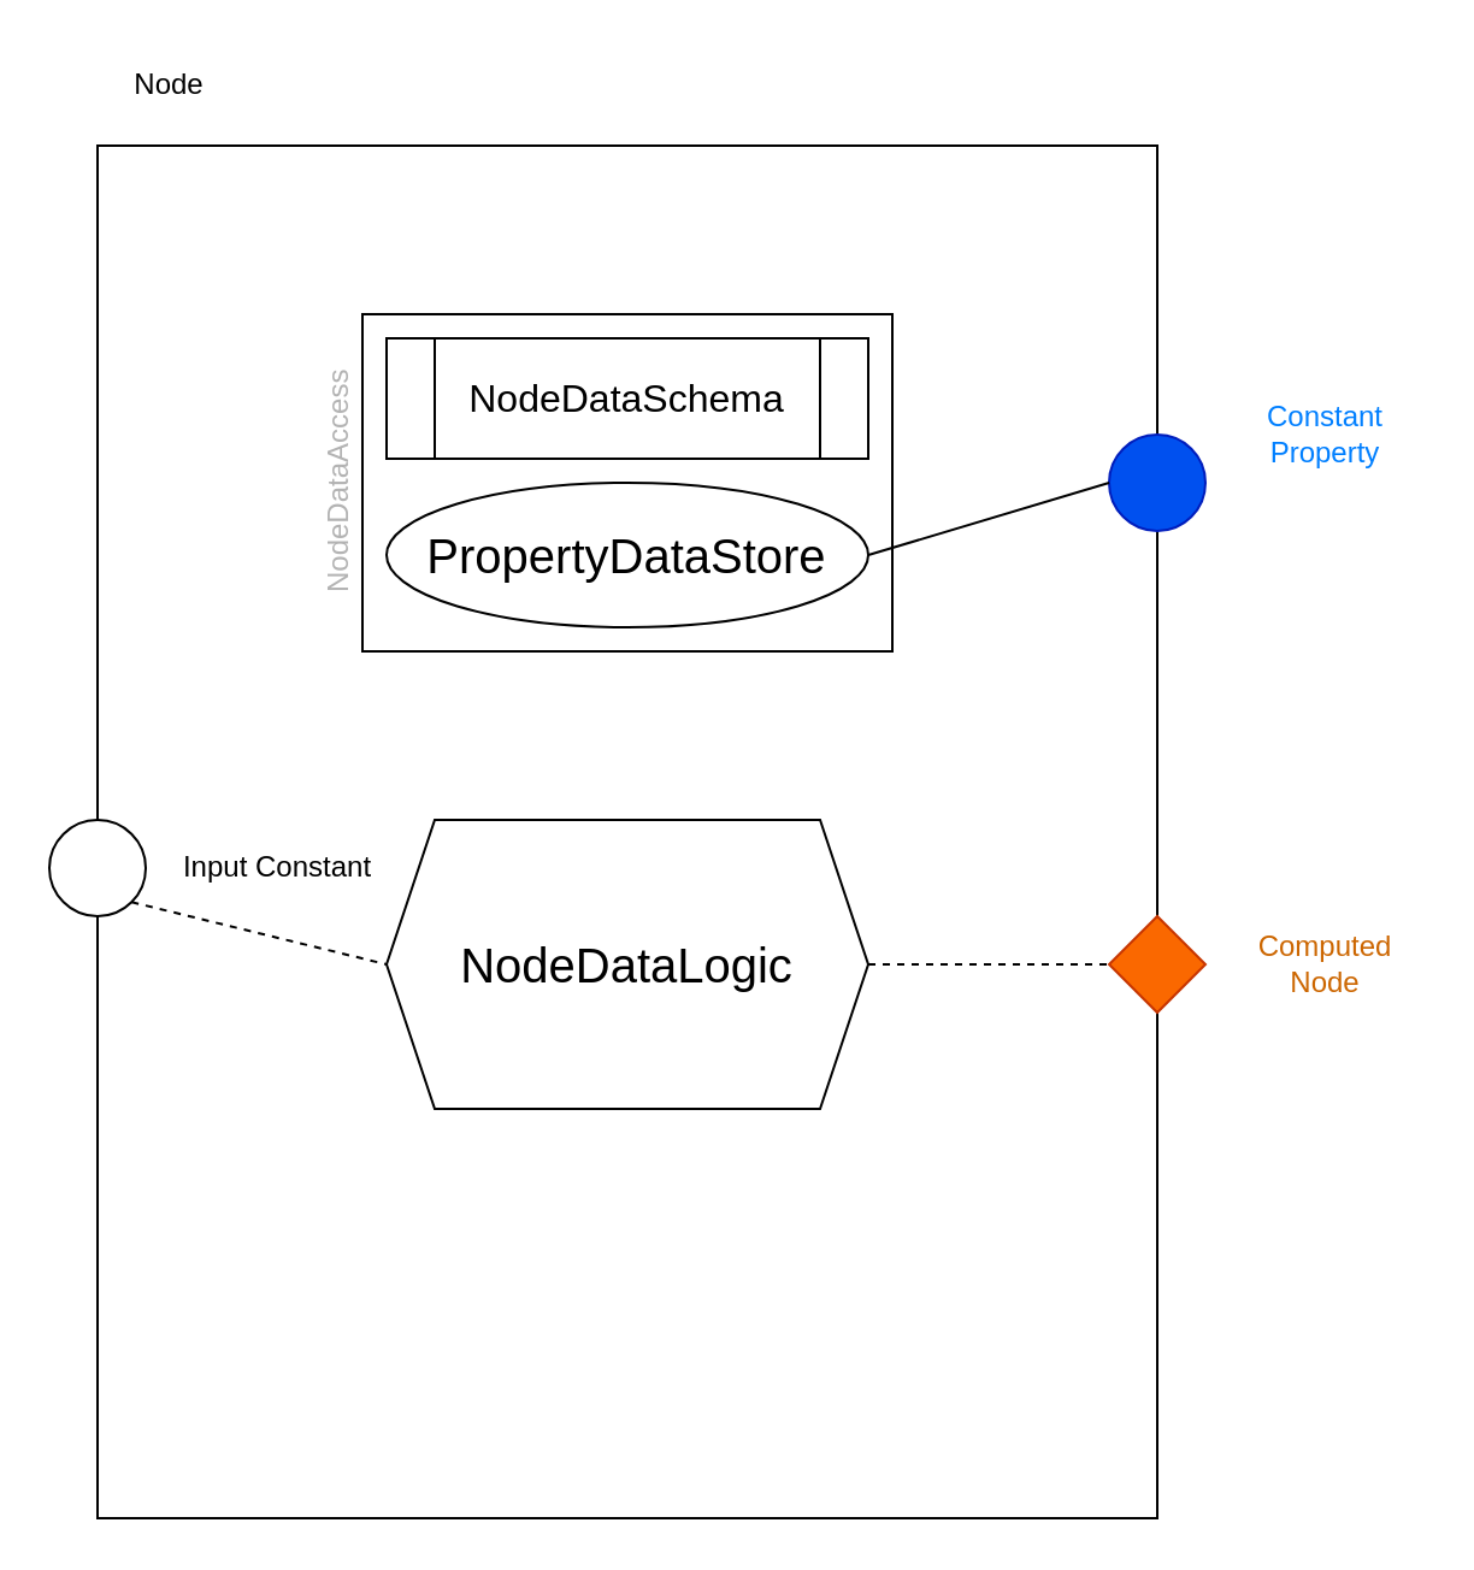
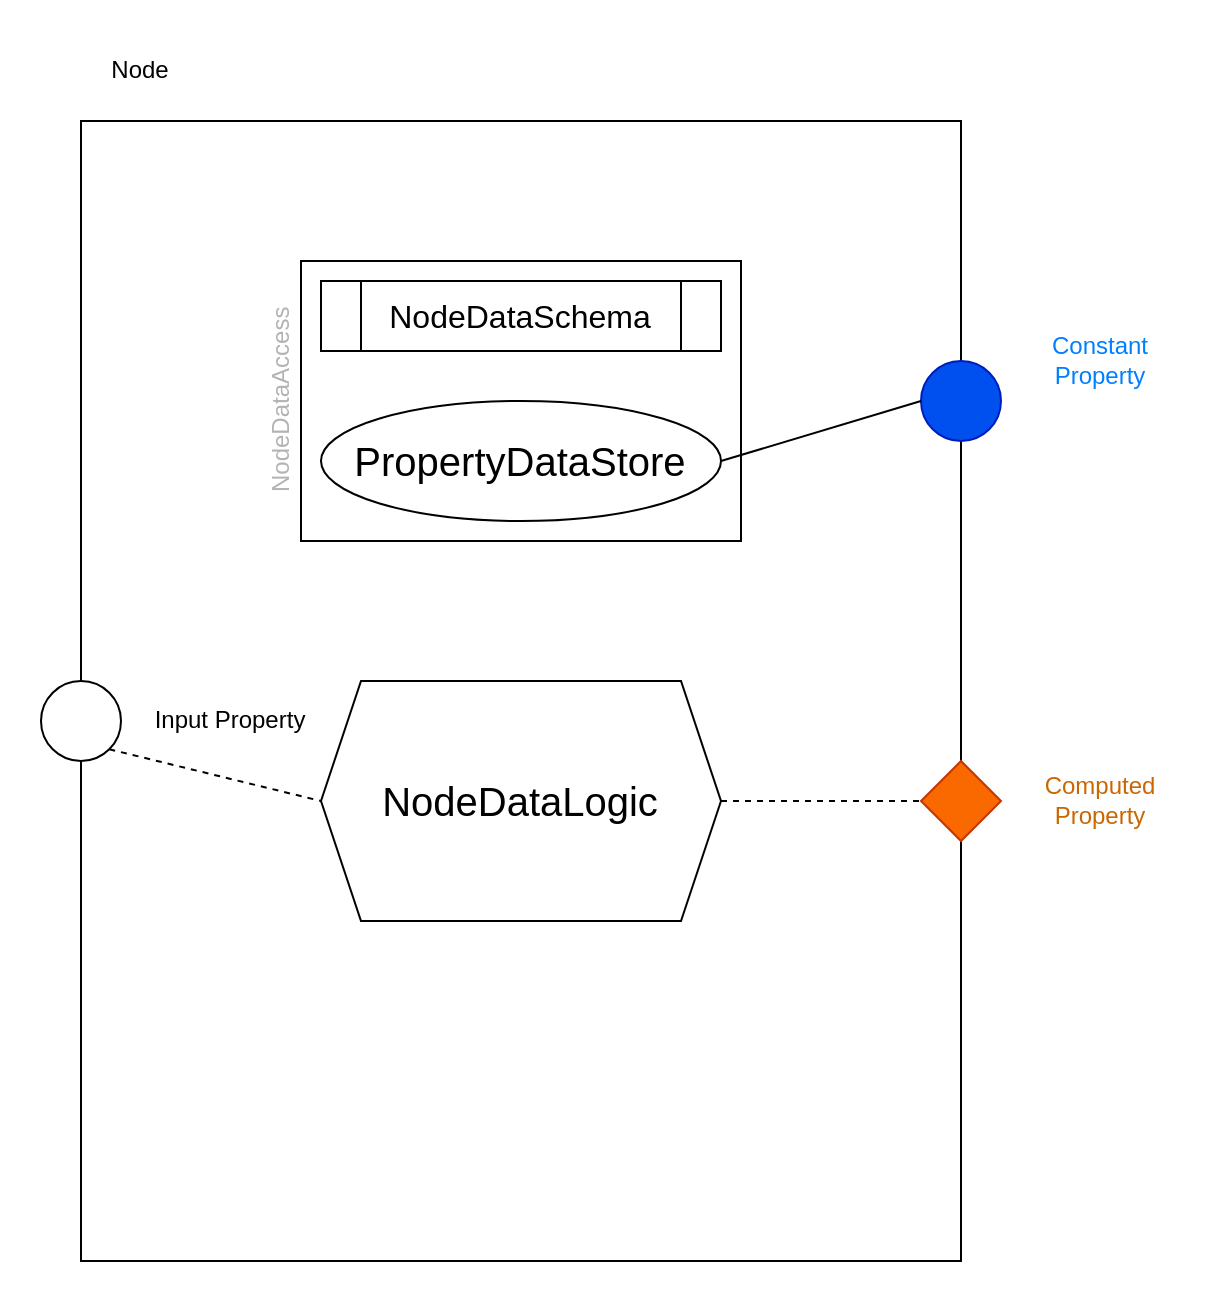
  <mxCell id="0" />
  <mxCell id="1" parent="0" />
  <mxCell id="2" value="" style="rounded=0;whiteSpace=wrap;html=1;movable=1;resizable=1;rotatable=1;deletable=1;editable=1;locked=0;connectable=1;" vertex="1" parent="1"><mxGeometry x="150" y="130" width="220" height="140" as="geometry" /></mxCell>
  <mxCell id="3" value="" style="rounded=0;whiteSpace=wrap;html=1;fillColor=none;movable=0;resizable=0;rotatable=0;deletable=0;editable=0;locked=1;connectable=0;" vertex="1" parent="1"><mxGeometry x="40" y="60" width="440" height="570" as="geometry" /></mxCell>
  <mxCell id="4" value="Node" style="text;html=1;align=center;verticalAlign=middle;whiteSpace=wrap;rounded=0;" vertex="1" parent="1"><mxGeometry x="40" y="20" width="60" height="30" as="geometry" /></mxCell>
- <mxCell id="5" value="Computed Node" style="text;html=1;align=center;verticalAlign=middle;whiteSpace=wrap;rounded=0;fontColor=#CC6600;" vertex="1" parent="1"><mxGeometry x="510" y="380" width="80" height="40" as="geometry" /></mxCell>
+ <mxCell id="5" value="Computed Property" style="text;html=1;align=center;verticalAlign=middle;whiteSpace=wrap;rounded=0;fontColor=#CC6600;" vertex="1" parent="1"><mxGeometry x="510" y="380" width="80" height="40" as="geometry" /></mxCell>
  <mxCell id="6" value="" style="rhombus;whiteSpace=wrap;html=1;fillColor=#fa6800;fontColor=#000000;strokeColor=#C73500;" vertex="1" parent="1"><mxGeometry x="460" y="380" width="40" height="40" as="geometry" /></mxCell>
  <mxCell id="7" value="" style="group" vertex="1" connectable="0" parent="1"><mxGeometry x="20" y="340" width="140" height="40" as="geometry" /></mxCell>
  <mxCell id="8" value="" style="ellipse;whiteSpace=wrap;html=1;aspect=fixed;" vertex="1" parent="7"><mxGeometry width="40" height="40" as="geometry" /></mxCell>
- <mxCell id="9" value="Input Constant" style="text;html=1;align=center;verticalAlign=middle;whiteSpace=wrap;rounded=0;" vertex="1" parent="7"><mxGeometry x="50" width="90" height="40" as="geometry" /></mxCell>
+ <mxCell id="9" value="Input Property" style="text;html=1;align=center;verticalAlign=middle;whiteSpace=wrap;rounded=0;" vertex="1" parent="7"><mxGeometry x="50" width="90" height="40" as="geometry" /></mxCell>
  <mxCell id="10" value="&lt;font style=&quot;font-size: 20px;&quot;&gt;NodeDataLogic&lt;/font&gt;" style="shape=hexagon;perimeter=hexagonPerimeter2;whiteSpace=wrap;html=1;fixedSize=1;" vertex="1" parent="1"><mxGeometry x="160" y="340" width="200" height="120" as="geometry" /></mxCell>
  <mxCell id="11" value="" style="endArrow=none;dashed=1;html=1;rounded=0;entryX=0;entryY=0.5;entryDx=0;entryDy=0;exitX=1;exitY=1;exitDx=0;exitDy=0;" edge="1" parent="1" source="8" target="10"><mxGeometry width="50" height="50" relative="1" as="geometry"><mxPoint x="90" y="450" as="sourcePoint" /><mxPoint x="140" y="400" as="targetPoint" /></mxGeometry></mxCell>
  <mxCell id="12" value="" style="endArrow=none;dashed=1;html=1;rounded=0;entryX=0;entryY=0.5;entryDx=0;entryDy=0;exitX=1;exitY=0.5;exitDx=0;exitDy=0;" edge="1" parent="1" source="10" target="6"><mxGeometry width="50" height="50" relative="1" as="geometry"><mxPoint x="370" y="420" as="sourcePoint" /><mxPoint x="420" y="370" as="targetPoint" /></mxGeometry></mxCell>
  <mxCell id="13" value="" style="ellipse;whiteSpace=wrap;html=1;aspect=fixed;fillColor=#0050ef;fontColor=#ffffff;strokeColor=#001DBC;" vertex="1" parent="1"><mxGeometry x="460" y="180" width="40" height="40" as="geometry" /></mxCell>
  <mxCell id="14" value="Constant&lt;div&gt;Property&lt;/div&gt;" style="text;html=1;align=center;verticalAlign=middle;whiteSpace=wrap;rounded=0;fontColor=#007FFF;" vertex="1" parent="1"><mxGeometry x="510" y="160" width="80" height="40" as="geometry" /></mxCell>
  <mxCell id="15" value="PropertyDataStore" style="ellipse;whiteSpace=wrap;html=1;fontSize=20;movable=1;resizable=1;rotatable=1;deletable=1;editable=1;locked=0;connectable=1;" vertex="1" parent="1"><mxGeometry x="160" y="200" width="200" height="60" as="geometry" /></mxCell>
  <mxCell id="16" value="" style="endArrow=none;html=1;rounded=0;entryX=0;entryY=0.5;entryDx=0;entryDy=0;exitX=1;exitY=0.5;exitDx=0;exitDy=0;" edge="1" parent="1" source="15" target="13"><mxGeometry width="50" height="50" relative="1" as="geometry"><mxPoint x="400" y="200" as="sourcePoint" /><mxPoint x="450" y="150" as="targetPoint" /></mxGeometry></mxCell>
- <mxCell id="17" value="&lt;font style=&quot;font-size: 16px;&quot;&gt;NodeDataSchema&lt;/font&gt;" style="shape=process;whiteSpace=wrap;html=1;backgroundOutline=1;movable=1;resizable=1;rotatable=1;deletable=1;editable=1;locked=0;connectable=1;" vertex="1" parent="1"><mxGeometry x="160" y="140" width="200" height="50" as="geometry" /></mxCell>
+ <mxCell id="17" value="&lt;font style=&quot;font-size: 16px;&quot;&gt;NodeDataSchema&lt;/font&gt;" style="shape=process;whiteSpace=wrap;html=1;backgroundOutline=1;movable=1;resizable=1;rotatable=1;deletable=1;editable=1;locked=0;connectable=1;" vertex="1" parent="1"><mxGeometry x="160" y="140" width="200" height="35" as="geometry" /></mxCell>
  <mxCell id="18" value="NodeDataAccess" style="text;html=1;align=left;verticalAlign=middle;whiteSpace=wrap;rounded=0;textDirection=vertical-lr;direction=east;flipH=0;flipV=0;rotation=180;fontColor=#B3B3B3;movable=1;resizable=1;rotatable=1;deletable=1;editable=1;locked=0;connectable=1;" vertex="1" parent="1"><mxGeometry x="90" y="130" width="60" height="140" as="geometry" /></mxCell>
